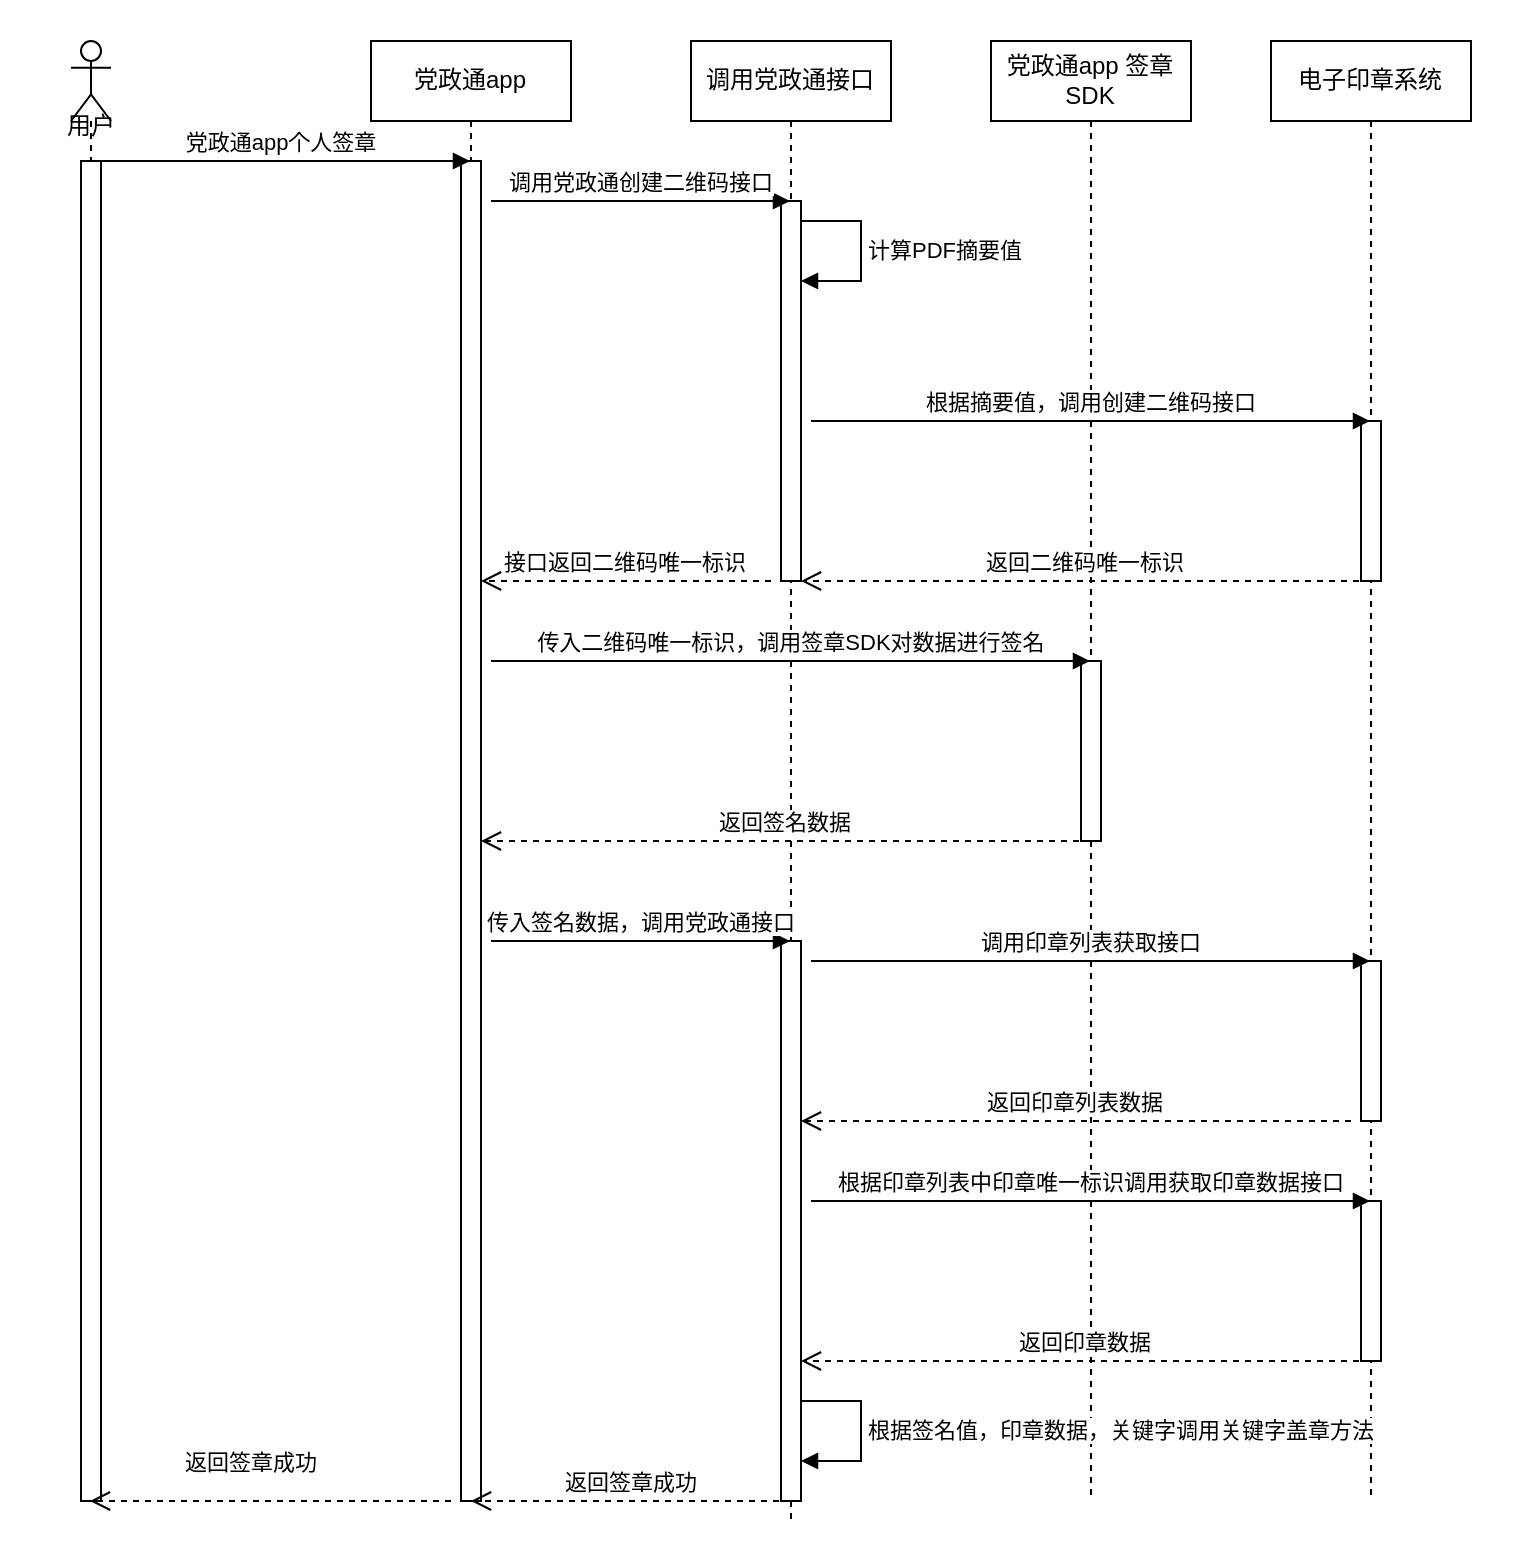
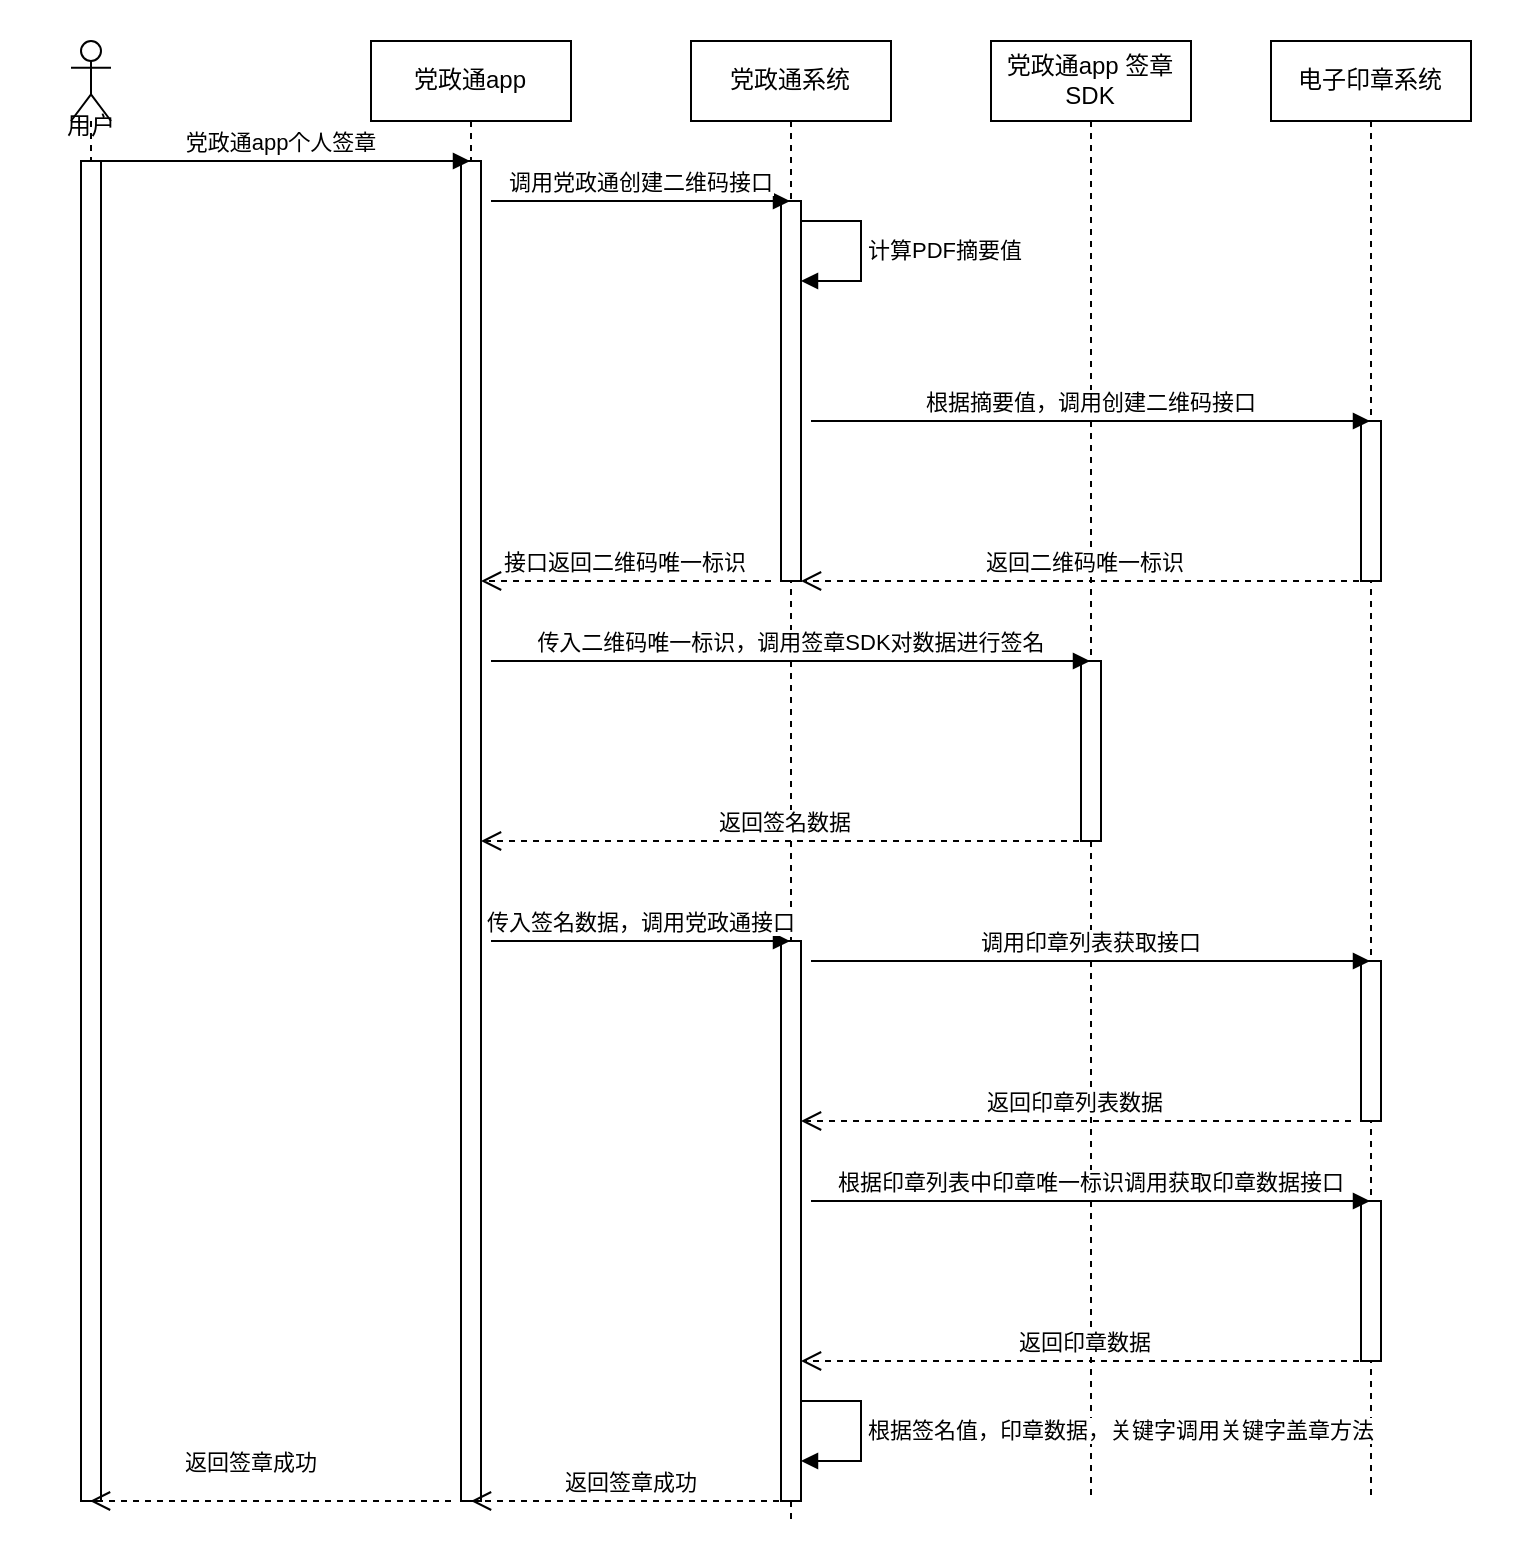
  <mxCell id="0" />
  <mxCell id="1" parent="0" />
  <mxCell id="2" value="党政通app" style="shape=umlLifeline;perimeter=lifelinePerimeter;whiteSpace=wrap;html=1;container=1;dropTarget=0;collapsible=0;recursiveResize=0;outlineConnect=0;portConstraint=eastwest;newEdgeStyle={&quot;edgeStyle&quot;:&quot;elbowEdgeStyle&quot;,&quot;elbow&quot;:&quot;vertical&quot;,&quot;curved&quot;:0,&quot;rounded&quot;:0};" vertex="1" parent="1"><mxGeometry x="185" y="20" width="100" height="730" as="geometry" /></mxCell>
  <mxCell id="3" value="" style="html=1;points=[];perimeter=orthogonalPerimeter;outlineConnect=0;targetShapes=umlLifeline;portConstraint=eastwest;newEdgeStyle={&quot;edgeStyle&quot;:&quot;elbowEdgeStyle&quot;,&quot;elbow&quot;:&quot;vertical&quot;,&quot;curved&quot;:0,&quot;rounded&quot;:0};" vertex="1" parent="2"><mxGeometry x="45" y="60" width="10" height="670" as="geometry" /></mxCell>
  <mxCell id="4" value="党政通app 签章SDK" style="shape=umlLifeline;perimeter=lifelinePerimeter;whiteSpace=wrap;html=1;container=1;dropTarget=0;collapsible=0;recursiveResize=0;outlineConnect=0;portConstraint=eastwest;newEdgeStyle={&quot;edgeStyle&quot;:&quot;elbowEdgeStyle&quot;,&quot;elbow&quot;:&quot;vertical&quot;,&quot;curved&quot;:0,&quot;rounded&quot;:0};" vertex="1" parent="1"><mxGeometry x="495" y="20" width="100" height="730" as="geometry" /></mxCell>
  <mxCell id="5" value="" style="html=1;points=[];perimeter=orthogonalPerimeter;outlineConnect=0;targetShapes=umlLifeline;portConstraint=eastwest;newEdgeStyle={&quot;edgeStyle&quot;:&quot;elbowEdgeStyle&quot;,&quot;elbow&quot;:&quot;vertical&quot;,&quot;curved&quot;:0,&quot;rounded&quot;:0};" vertex="1" parent="4"><mxGeometry x="45" y="310" width="10" height="90" as="geometry" /></mxCell>
  <mxCell id="6" value="电子印章系统" style="shape=umlLifeline;perimeter=lifelinePerimeter;whiteSpace=wrap;html=1;container=1;dropTarget=0;collapsible=0;recursiveResize=0;outlineConnect=0;portConstraint=eastwest;newEdgeStyle={&quot;edgeStyle&quot;:&quot;elbowEdgeStyle&quot;,&quot;elbow&quot;:&quot;vertical&quot;,&quot;curved&quot;:0,&quot;rounded&quot;:0};" vertex="1" parent="1"><mxGeometry x="635" y="20" width="100" height="730" as="geometry" /></mxCell>
  <mxCell id="7" value="" style="html=1;points=[];perimeter=orthogonalPerimeter;outlineConnect=0;targetShapes=umlLifeline;portConstraint=eastwest;newEdgeStyle={&quot;edgeStyle&quot;:&quot;elbowEdgeStyle&quot;,&quot;elbow&quot;:&quot;vertical&quot;,&quot;curved&quot;:0,&quot;rounded&quot;:0};" vertex="1" parent="6"><mxGeometry x="45" y="190" width="10" height="80" as="geometry" /></mxCell>
  <mxCell id="8" value="" style="html=1;points=[];perimeter=orthogonalPerimeter;outlineConnect=0;targetShapes=umlLifeline;portConstraint=eastwest;newEdgeStyle={&quot;edgeStyle&quot;:&quot;elbowEdgeStyle&quot;,&quot;elbow&quot;:&quot;vertical&quot;,&quot;curved&quot;:0,&quot;rounded&quot;:0};" vertex="1" parent="6"><mxGeometry x="45" y="460" width="10" height="80" as="geometry" /></mxCell>
  <mxCell id="9" value="" style="html=1;points=[];perimeter=orthogonalPerimeter;outlineConnect=0;targetShapes=umlLifeline;portConstraint=eastwest;newEdgeStyle={&quot;edgeStyle&quot;:&quot;elbowEdgeStyle&quot;,&quot;elbow&quot;:&quot;vertical&quot;,&quot;curved&quot;:0,&quot;rounded&quot;:0};" vertex="1" parent="6"><mxGeometry x="45" y="580" width="10" height="80" as="geometry" /></mxCell>
  <mxCell id="10" value="" style="shape=umlLifeline;perimeter=lifelinePerimeter;whiteSpace=wrap;html=1;container=1;dropTarget=0;collapsible=0;recursiveResize=0;outlineConnect=0;portConstraint=eastwest;newEdgeStyle={&quot;edgeStyle&quot;:&quot;elbowEdgeStyle&quot;,&quot;elbow&quot;:&quot;vertical&quot;,&quot;curved&quot;:0,&quot;rounded&quot;:0};participant=umlActor;" vertex="1" parent="1"><mxGeometry x="35" y="20" width="20" height="730" as="geometry" /></mxCell>
  <mxCell id="11" value="" style="html=1;points=[];perimeter=orthogonalPerimeter;outlineConnect=0;targetShapes=umlLifeline;portConstraint=eastwest;newEdgeStyle={&quot;edgeStyle&quot;:&quot;elbowEdgeStyle&quot;,&quot;elbow&quot;:&quot;vertical&quot;,&quot;curved&quot;:0,&quot;rounded&quot;:0};" vertex="1" parent="10"><mxGeometry x="5" y="60" width="10" height="670" as="geometry" /></mxCell>
- <mxCell id="12" value="调用党政通接口" style="shape=umlLifeline;perimeter=lifelinePerimeter;whiteSpace=wrap;html=1;container=1;dropTarget=0;collapsible=0;recursiveResize=0;outlineConnect=0;portConstraint=eastwest;newEdgeStyle={&quot;edgeStyle&quot;:&quot;elbowEdgeStyle&quot;,&quot;elbow&quot;:&quot;vertical&quot;,&quot;curved&quot;:0,&quot;rounded&quot;:0};" vertex="1" parent="1"><mxGeometry x="345" y="20" width="100" height="740" as="geometry" /></mxCell>
+ <mxCell id="12" value="党政通系统" style="shape=umlLifeline;perimeter=lifelinePerimeter;whiteSpace=wrap;html=1;container=1;dropTarget=0;collapsible=0;recursiveResize=0;outlineConnect=0;portConstraint=eastwest;newEdgeStyle={&quot;edgeStyle&quot;:&quot;elbowEdgeStyle&quot;,&quot;elbow&quot;:&quot;vertical&quot;,&quot;curved&quot;:0,&quot;rounded&quot;:0};" vertex="1" parent="1"><mxGeometry x="345" y="20" width="100" height="740" as="geometry" /></mxCell>
  <mxCell id="13" value="" style="html=1;points=[];perimeter=orthogonalPerimeter;outlineConnect=0;targetShapes=umlLifeline;portConstraint=eastwest;newEdgeStyle={&quot;edgeStyle&quot;:&quot;elbowEdgeStyle&quot;,&quot;elbow&quot;:&quot;vertical&quot;,&quot;curved&quot;:0,&quot;rounded&quot;:0};" vertex="1" parent="12"><mxGeometry x="45" y="80" width="10" height="190" as="geometry" /></mxCell>
  <mxCell id="14" value="计算PDF摘要值" style="html=1;align=left;spacingLeft=2;endArrow=block;rounded=0;edgeStyle=orthogonalEdgeStyle;curved=0;rounded=0;" edge="1" target="13" parent="12"><mxGeometry relative="1" as="geometry"><mxPoint x="55" y="90" as="sourcePoint" /><Array as="points"><mxPoint x="85" y="90" /><mxPoint x="85" y="120" /></Array><mxPoint x="60" y="120" as="targetPoint" /></mxGeometry></mxCell>
  <mxCell id="15" value="" style="html=1;points=[];perimeter=orthogonalPerimeter;outlineConnect=0;targetShapes=umlLifeline;portConstraint=eastwest;newEdgeStyle={&quot;edgeStyle&quot;:&quot;elbowEdgeStyle&quot;,&quot;elbow&quot;:&quot;vertical&quot;,&quot;curved&quot;:0,&quot;rounded&quot;:0};" vertex="1" parent="12"><mxGeometry x="45" y="450" width="10" height="280" as="geometry" /></mxCell>
  <mxCell id="16" value="根据签名值，印章数据，关键字调用关键字盖章方法" style="html=1;align=left;spacingLeft=2;endArrow=block;rounded=0;edgeStyle=orthogonalEdgeStyle;curved=0;rounded=0;" edge="1" target="15" parent="12"><mxGeometry relative="1" as="geometry"><mxPoint x="55" y="680" as="sourcePoint" /><Array as="points"><mxPoint x="85" y="680" /><mxPoint x="85" y="710" /></Array><mxPoint x="60" y="710" as="targetPoint" /></mxGeometry></mxCell>
  <mxCell id="17" value="党政通app个人签章" style="html=1;verticalAlign=bottom;endArrow=block;edgeStyle=elbowEdgeStyle;elbow=vertical;curved=0;rounded=0;" edge="1" parent="1" target="2"><mxGeometry width="80" relative="1" as="geometry"><mxPoint x="45" y="80" as="sourcePoint" /><mxPoint x="125" y="80" as="targetPoint" /></mxGeometry></mxCell>
  <mxCell id="18" value="调用党政通创建二维码接口" style="html=1;verticalAlign=bottom;endArrow=block;edgeStyle=elbowEdgeStyle;elbow=vertical;curved=0;rounded=0;" edge="1" parent="1" target="12"><mxGeometry width="80" relative="1" as="geometry"><mxPoint x="245" y="100" as="sourcePoint" /><mxPoint x="315" y="100" as="targetPoint" /></mxGeometry></mxCell>
  <mxCell id="19" value="根据摘要值，调用创建二维码接口" style="html=1;verticalAlign=bottom;endArrow=block;edgeStyle=elbowEdgeStyle;elbow=vertical;curved=0;rounded=0;" edge="1" parent="1" target="6"><mxGeometry width="80" relative="1" as="geometry"><mxPoint x="405" y="210" as="sourcePoint" /><mxPoint x="485" y="210" as="targetPoint" /></mxGeometry></mxCell>
  <mxCell id="20" value="返回二维码唯一标识" style="html=1;verticalAlign=bottom;endArrow=open;dashed=1;endSize=8;edgeStyle=elbowEdgeStyle;elbow=vertical;curved=0;rounded=0;" edge="1" parent="1" target="13"><mxGeometry relative="1" as="geometry"><mxPoint x="685" y="290" as="sourcePoint" /><mxPoint x="605" y="290" as="targetPoint" /></mxGeometry></mxCell>
  <mxCell id="21" value="接口返回二维码唯一标识" style="html=1;verticalAlign=bottom;endArrow=open;dashed=1;endSize=8;edgeStyle=elbowEdgeStyle;elbow=vertical;curved=0;rounded=0;" edge="1" parent="1" target="3"><mxGeometry relative="1" as="geometry"><mxPoint x="385" y="290" as="sourcePoint" /><mxPoint x="305" y="290" as="targetPoint" /></mxGeometry></mxCell>
  <mxCell id="22" value="传入二维码唯一标识，调用签章SDK对数据进行签名" style="html=1;verticalAlign=bottom;endArrow=block;edgeStyle=elbowEdgeStyle;elbow=vertical;curved=0;rounded=0;" edge="1" parent="1" target="4"><mxGeometry width="80" relative="1" as="geometry"><mxPoint x="245" y="330" as="sourcePoint" /><mxPoint x="325" y="330" as="targetPoint" /></mxGeometry></mxCell>
  <mxCell id="23" value="返回签名数据" style="html=1;verticalAlign=bottom;endArrow=open;dashed=1;endSize=8;edgeStyle=elbowEdgeStyle;elbow=vertical;curved=0;rounded=0;" edge="1" parent="1" target="3"><mxGeometry relative="1" as="geometry"><mxPoint x="545" y="420" as="sourcePoint" /><mxPoint x="465" y="420" as="targetPoint" /></mxGeometry></mxCell>
  <mxCell id="24" value="传入签名数据，调用党政通接口" style="html=1;verticalAlign=bottom;endArrow=block;edgeStyle=elbowEdgeStyle;elbow=vertical;curved=0;rounded=0;" edge="1" parent="1" target="12"><mxGeometry width="80" relative="1" as="geometry"><mxPoint x="245" y="470" as="sourcePoint" /><mxPoint x="325" y="470" as="targetPoint" /></mxGeometry></mxCell>
  <mxCell id="25" value="调用印章列表获取接口" style="html=1;verticalAlign=bottom;endArrow=block;edgeStyle=elbowEdgeStyle;elbow=vertical;curved=0;rounded=0;" edge="1" parent="1" target="6"><mxGeometry width="80" relative="1" as="geometry"><mxPoint x="405" y="480" as="sourcePoint" /><mxPoint x="485" y="480" as="targetPoint" /></mxGeometry></mxCell>
  <mxCell id="26" value="返回印章列表数据" style="html=1;verticalAlign=bottom;endArrow=open;dashed=1;endSize=8;edgeStyle=elbowEdgeStyle;elbow=vertical;curved=0;rounded=0;" edge="1" parent="1" target="15"><mxGeometry relative="1" as="geometry"><mxPoint x="675" y="560" as="sourcePoint" /><mxPoint x="595" y="560" as="targetPoint" /></mxGeometry></mxCell>
  <mxCell id="27" value="根据印章列表中印章唯一标识调用获取印章数据接口" style="html=1;verticalAlign=bottom;endArrow=block;edgeStyle=elbowEdgeStyle;elbow=vertical;curved=0;rounded=0;" edge="1" parent="1" target="6"><mxGeometry width="80" relative="1" as="geometry"><mxPoint x="405" y="600" as="sourcePoint" /><mxPoint x="485" y="600" as="targetPoint" /></mxGeometry></mxCell>
  <mxCell id="28" value="返回印章数据" style="html=1;verticalAlign=bottom;endArrow=open;dashed=1;endSize=8;edgeStyle=elbowEdgeStyle;elbow=vertical;curved=0;rounded=0;" edge="1" parent="1" target="15"><mxGeometry relative="1" as="geometry"><mxPoint x="685" y="680" as="sourcePoint" /><mxPoint x="605" y="680" as="targetPoint" /></mxGeometry></mxCell>
  <mxCell id="29" value="返回签章成功" style="html=1;verticalAlign=bottom;endArrow=open;dashed=1;endSize=8;edgeStyle=elbowEdgeStyle;elbow=vertical;curved=0;rounded=0;" edge="1" parent="1"><mxGeometry relative="1" as="geometry"><mxPoint x="395" y="750" as="sourcePoint" /><mxPoint x="235" y="750" as="targetPoint" /></mxGeometry></mxCell>
  <mxCell id="30" value="返回签章成功" style="html=1;verticalAlign=bottom;endArrow=open;dashed=1;endSize=8;edgeStyle=elbowEdgeStyle;elbow=vertical;curved=0;rounded=0;" edge="1" parent="1" target="10"><mxGeometry x="0.108" y="-10" relative="1" as="geometry"><mxPoint x="225" y="750" as="sourcePoint" /><mxPoint x="145" y="750" as="targetPoint" /><mxPoint as="offset" /></mxGeometry></mxCell>
  <mxCell id="31" value="用户" style="text;html=1;align=center;verticalAlign=middle;resizable=0;points=[];autosize=1;strokeColor=none;fillColor=none;" vertex="1" parent="1"><mxGeometry x="20" y="48" width="50" height="30" as="geometry" /></mxCell>
